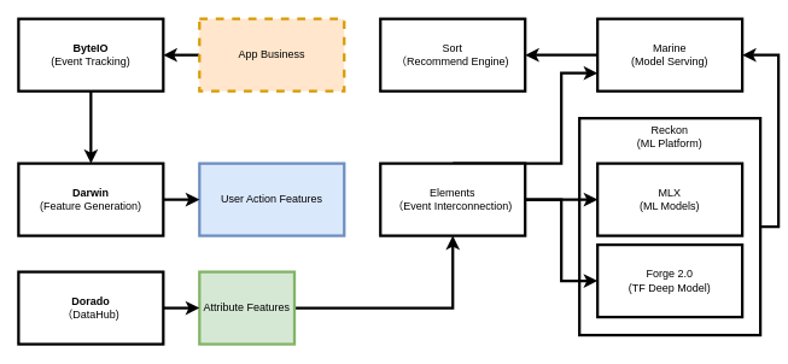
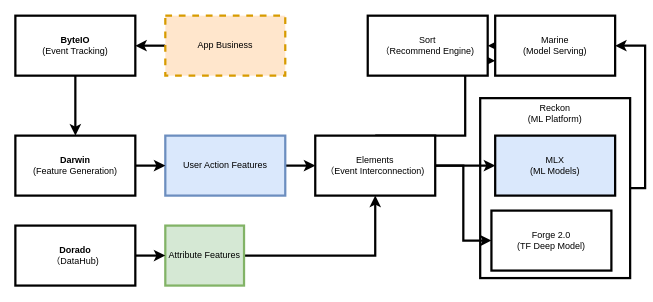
  <mxCell id="0" />
  <mxCell id="1" parent="0" />
  <mxCell id="2" value="" style="group" vertex="1" connectable="0" parent="1"><mxGeometry x="640" y="130" width="200" height="240" as="geometry" /></mxCell>
  <mxCell id="3" value="Reckon&lt;br&gt;(ML Platform)" style="rounded=0;whiteSpace=wrap;html=1;strokeWidth=3;verticalAlign=top;fontColor=default;fillColor=default;" vertex="1" parent="2"><mxGeometry width="200" height="240" as="geometry" /></mxCell>
- <mxCell id="4" value="MLX&lt;br&gt;(ML Models)" style="rounded=0;whiteSpace=wrap;html=1;strokeWidth=3;" vertex="1" parent="2"><mxGeometry x="20" y="50" width="160" height="80" as="geometry" /></mxCell>
- <mxCell id="5" value="Forge 2.0&lt;br&gt;(TF Deep Model)" style="rounded=0;whiteSpace=wrap;html=1;strokeWidth=3;" vertex="1" parent="2"><mxGeometry x="20" y="140" width="160" height="80" as="geometry" /></mxCell>
+ <mxCell id="4" value="MLX&lt;br&gt;(ML Models)" style="rounded=0;whiteSpace=wrap;html=1;strokeWidth=3;fillColor=#dae8fc;" vertex="1" parent="2"><mxGeometry x="20" y="50" width="160" height="80" as="geometry" /></mxCell>
+ <mxCell id="5" value="Forge 2.0&lt;br&gt;(TF Deep Model)" style="rounded=0;whiteSpace=wrap;html=1;strokeWidth=3;" vertex="1" parent="2"><mxGeometry x="15" y="150" width="160" height="80" as="geometry" /></mxCell>
+ <mxCell id="6" style="edgeStyle=orthogonalEdgeStyle;rounded=0;orthogonalLoop=1;jettySize=auto;html=1;exitX=1;exitY=0.5;exitDx=0;exitDy=0;entryX=0;entryY=0.5;entryDx=0;entryDy=0;strokeWidth=3;" edge="1" parent="1" source="7" target="16"><mxGeometry relative="1" as="geometry" /></mxCell>
  <mxCell id="7" value="User Action Features" style="rounded=0;whiteSpace=wrap;html=1;strokeWidth=3;fillColor=#dae8fc;strokeColor=#6c8ebf;" vertex="1" parent="1"><mxGeometry y="180" width="160" height="80" as="geometry" x="220" /></mxCell>
  <mxCell id="8" style="edgeStyle=orthogonalEdgeStyle;rounded=0;orthogonalLoop=1;jettySize=auto;html=1;exitX=1;exitY=0.5;exitDx=0;exitDy=0;strokeWidth=3;" edge="1" parent="1" source="9" target="16"><mxGeometry relative="1" as="geometry" /></mxCell>
  <mxCell id="9" value="Attribute Features" style="rounded=0;whiteSpace=wrap;html=1;strokeWidth=3;fillColor=#d5e8d4;strokeColor=#82b366;" vertex="1" parent="1"><mxGeometry x="220" y="300" width="105" height="80" as="geometry" /></mxCell>
  <mxCell id="10" style="edgeStyle=orthogonalEdgeStyle;rounded=0;orthogonalLoop=1;jettySize=auto;html=1;exitX=1;exitY=0.5;exitDx=0;exitDy=0;entryX=0;entryY=0.5;entryDx=0;entryDy=0;strokeWidth=3;" edge="1" parent="1" source="11" target="7"><mxGeometry relative="1" as="geometry" /></mxCell>
  <mxCell id="11" value="&lt;b&gt;Darwin&lt;br&gt;&lt;/b&gt;(Feature Generation)" style="rounded=0;whiteSpace=wrap;html=1;strokeWidth=3;" vertex="1" parent="1"><mxGeometry x="20" y="180" width="160" height="80" as="geometry" /></mxCell>
  <mxCell id="12" style="edgeStyle=orthogonalEdgeStyle;rounded=0;orthogonalLoop=1;jettySize=auto;html=1;exitX=0.5;exitY=1;exitDx=0;exitDy=0;entryX=0.5;entryY=0;entryDx=0;entryDy=0;strokeWidth=3;" edge="1" parent="1" source="13" target="11"><mxGeometry relative="1" as="geometry" /></mxCell>
  <mxCell id="13" value="&lt;b&gt;ByteIO&lt;/b&gt;&lt;br&gt;(Event Tracking)" style="rounded=0;whiteSpace=wrap;html=1;strokeWidth=3;" vertex="1" parent="1"><mxGeometry x="20" y="20" width="160" height="80" as="geometry" /></mxCell>
  <mxCell id="14" style="edgeStyle=orthogonalEdgeStyle;rounded=0;orthogonalLoop=1;jettySize=auto;html=1;exitX=1;exitY=0.5;exitDx=0;exitDy=0;strokeWidth=3;fontColor=default;" edge="1" parent="1" source="16" target="4"><mxGeometry relative="1" as="geometry" /></mxCell>
  <mxCell id="15" style="edgeStyle=orthogonalEdgeStyle;rounded=0;orthogonalLoop=1;jettySize=auto;html=1;exitX=0.5;exitY=0;exitDx=0;exitDy=0;entryX=0;entryY=0.75;entryDx=0;entryDy=0;strokeWidth=3;fontColor=default;" edge="1" parent="1" source="16" target="21"><mxGeometry relative="1" as="geometry"><Array as="points"><mxPoint x="620" y="180" /><mxPoint x="620" y="80" /></Array></mxGeometry></mxCell>
  <mxCell id="16" value="Elements&lt;br&gt;（Event Interconnection)" style="rounded=0;whiteSpace=wrap;html=1;strokeWidth=3;" vertex="1" parent="1"><mxGeometry x="420" y="180" width="160" height="80" as="geometry" /></mxCell>
  <mxCell id="17" style="edgeStyle=orthogonalEdgeStyle;rounded=0;orthogonalLoop=1;jettySize=auto;html=1;exitX=1;exitY=0.5;exitDx=0;exitDy=0;strokeWidth=3;" edge="1" parent="1" source="18" target="9"><mxGeometry relative="1" as="geometry" /></mxCell>
  <mxCell id="18" value="&lt;b&gt;Dorado&lt;/b&gt;&lt;br&gt;（DataHub)" style="rounded=0;whiteSpace=wrap;html=1;strokeWidth=3;" vertex="1" parent="1"><mxGeometry x="20" y="300" width="160" height="80" as="geometry" /></mxCell>
  <mxCell id="19" style="edgeStyle=orthogonalEdgeStyle;rounded=0;orthogonalLoop=1;jettySize=auto;html=1;exitX=1;exitY=0.5;exitDx=0;exitDy=0;entryX=0;entryY=0.5;entryDx=0;entryDy=0;strokeWidth=3;" edge="1" parent="1" source="16" target="5"><mxGeometry relative="1" as="geometry" /></mxCell>
  <mxCell id="20" style="edgeStyle=orthogonalEdgeStyle;rounded=0;orthogonalLoop=1;jettySize=auto;html=1;exitX=0;exitY=0.5;exitDx=0;exitDy=0;entryX=1;entryY=0.5;entryDx=0;entryDy=0;strokeWidth=3;fontColor=default;" edge="1" parent="1" source="21" target="25"><mxGeometry relative="1" as="geometry" /></mxCell>
  <mxCell id="21" value="Marine&lt;br&gt;(Model Serving)" style="rounded=0;whiteSpace=wrap;html=1;strokeWidth=3;" vertex="1" parent="1"><mxGeometry x="660" y="20" width="160" height="80" as="geometry" /></mxCell>
  <mxCell id="22" style="edgeStyle=orthogonalEdgeStyle;rounded=0;orthogonalLoop=1;jettySize=auto;html=1;exitX=0;exitY=0.5;exitDx=0;exitDy=0;strokeWidth=3;fontColor=default;" edge="1" parent="1" source="23" target="13"><mxGeometry relative="1" as="geometry" /></mxCell>
  <mxCell id="23" value="App Business" style="rounded=0;whiteSpace=wrap;html=1;strokeWidth=3;fillColor=#ffe6cc;strokeColor=#d79b00;dashed=1;" vertex="1" parent="1"><mxGeometry y="20" width="160" height="80" as="geometry" x="220" /></mxCell>
  <mxCell id="24" style="edgeStyle=orthogonalEdgeStyle;rounded=0;orthogonalLoop=1;jettySize=auto;html=1;exitX=1;exitY=0.5;exitDx=0;exitDy=0;entryX=1;entryY=0.5;entryDx=0;entryDy=0;strokeWidth=3;fontColor=default;" edge="1" parent="1" source="3" target="21"><mxGeometry relative="1" as="geometry" /></mxCell>
- <mxCell id="25" value="Sort&lt;br&gt;（Recommend Engine)" style="rounded=0;whiteSpace=wrap;html=1;strokeWidth=3;" vertex="1" parent="1"><mxGeometry x="420" y="20" width="160" height="80" as="geometry" /></mxCell>
+ <mxCell id="25" value="Sort&lt;br&gt;（Recommend Engine)" style="rounded=0;whiteSpace=wrap;html=1;strokeWidth=3;" vertex="1" parent="1"><mxGeometry x="490" y="20" width="160" height="80" as="geometry" /></mxCell>
